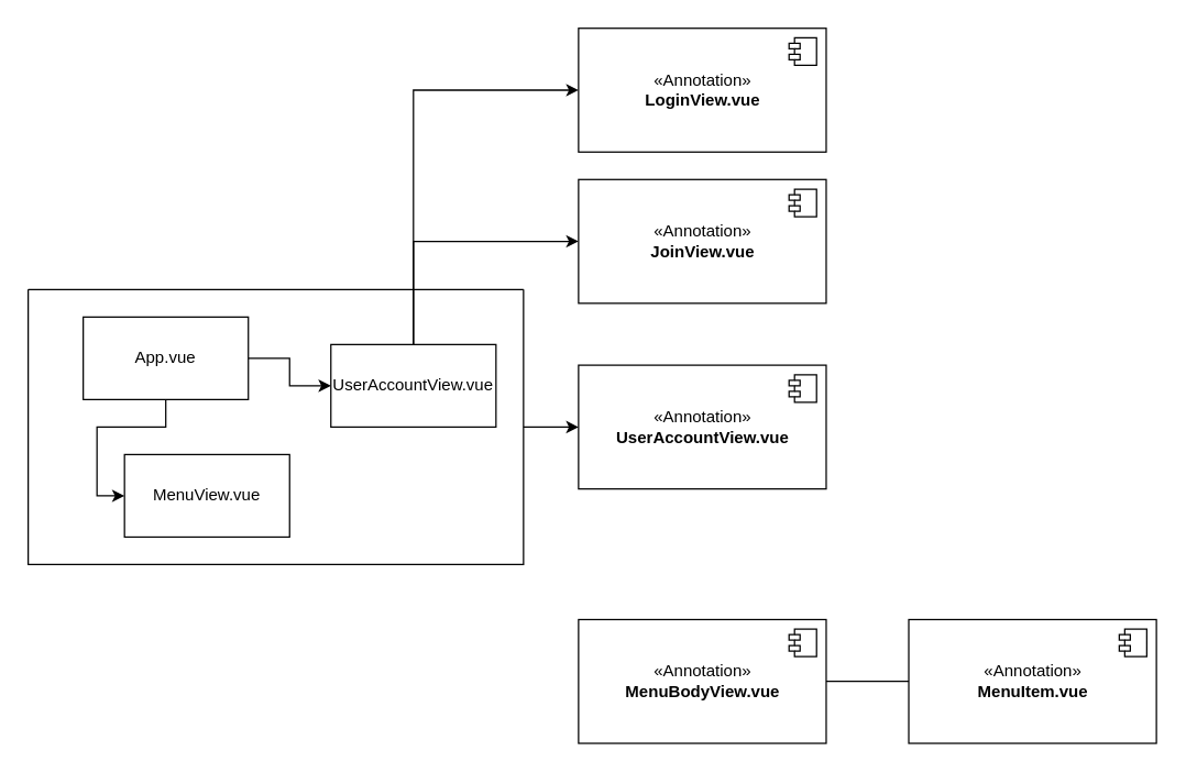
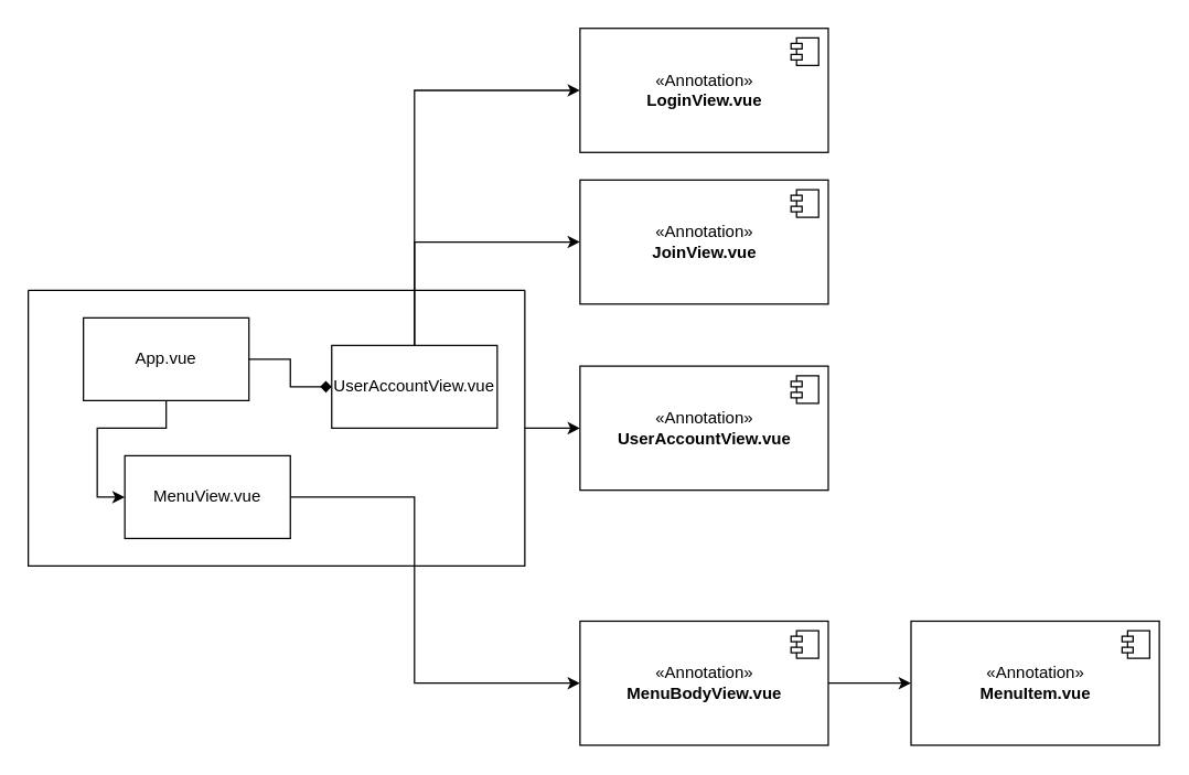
  <mxCell id="0" />
  <mxCell id="1" parent="0" />
- <mxCell id="2" style="edgeStyle=orthogonalEdgeStyle;rounded=0;orthogonalLoop=1;jettySize=auto;html=1;entryX=0;entryY=0.5;entryDx=0;entryDy=0;" edge="1" parent="1" source="4" target="7"><mxGeometry relative="1" as="geometry" /></mxCell>
+ <mxCell id="2" style="edgeStyle=orthogonalEdgeStyle;rounded=0;orthogonalLoop=1;jettySize=auto;html=1;entryX=0;entryY=0.5;entryDx=0;entryDy=0;endArrow=diamond;" edge="1" parent="1" source="4" target="7"><mxGeometry relative="1" as="geometry" /></mxCell>
  <mxCell id="3" style="edgeStyle=orthogonalEdgeStyle;rounded=0;orthogonalLoop=1;jettySize=auto;html=1;entryX=0;entryY=0.5;entryDx=0;entryDy=0;" edge="1" parent="1" source="4" target="9"><mxGeometry relative="1" as="geometry" /></mxCell>
  <mxCell id="4" value="App.vue" style="rounded=0;whiteSpace=wrap;html=1;" vertex="1" parent="1"><mxGeometry x="60" y="230" width="120" height="60" as="geometry" /></mxCell>
  <mxCell id="5" style="edgeStyle=orthogonalEdgeStyle;rounded=0;orthogonalLoop=1;jettySize=auto;html=1;entryX=0;entryY=0.5;entryDx=0;entryDy=0;" edge="1" parent="1" source="7" target="19"><mxGeometry relative="1" as="geometry"><Array as="points"><mxPoint x="300" y="65" /></Array></mxGeometry></mxCell>
  <mxCell id="6" style="edgeStyle=orthogonalEdgeStyle;rounded=0;orthogonalLoop=1;jettySize=auto;html=1;entryX=0;entryY=0.5;entryDx=0;entryDy=0;" edge="1" parent="1" source="7" target="21"><mxGeometry relative="1" as="geometry"><Array as="points"><mxPoint x="300" y="175" /></Array></mxGeometry></mxCell>
  <mxCell id="7" value="UserAccountView.vue" style="rounded=0;whiteSpace=wrap;html=1;" vertex="1" parent="1"><mxGeometry x="240" y="250" width="120" height="60" as="geometry" /></mxCell>
+ <mxCell id="8" style="edgeStyle=orthogonalEdgeStyle;rounded=0;orthogonalLoop=1;jettySize=auto;html=1;entryX=0;entryY=0.5;entryDx=0;entryDy=0;" edge="1" parent="1" source="9" target="13"><mxGeometry relative="1" as="geometry"><Array as="points"><mxPoint x="300" y="495" /></Array></mxGeometry></mxCell>
  <mxCell id="9" value="MenuView.vue" style="rounded=0;whiteSpace=wrap;html=1;" vertex="1" parent="1"><mxGeometry x="90" y="330" width="120" height="60" as="geometry" /></mxCell>
  <mxCell id="10" value="«Annotation»&lt;br&gt;&lt;b&gt;UserAccountView.vue&lt;/b&gt;" style="html=1;dropTarget=0;" vertex="1" parent="1"><mxGeometry x="420" y="265" width="180" height="90" as="geometry" /></mxCell>
  <mxCell id="11" value="" style="shape=module;jettyWidth=8;jettyHeight=4;" vertex="1" parent="10"><mxGeometry x="1" width="20" height="20" relative="1" as="geometry"><mxPoint x="-27" y="7" as="offset" /></mxGeometry></mxCell>
- <mxCell id="12" style="edgeStyle=orthogonalEdgeStyle;rounded=0;orthogonalLoop=1;jettySize=auto;html=1;entryX=0;entryY=0.5;entryDx=0;entryDy=0;endArrow=none;" edge="1" parent="1" source="13" target="17"><mxGeometry relative="1" as="geometry" /></mxCell>
+ <mxCell id="12" style="edgeStyle=orthogonalEdgeStyle;rounded=0;orthogonalLoop=1;jettySize=auto;html=1;entryX=0;entryY=0.5;entryDx=0;entryDy=0;" edge="1" parent="1" source="13" target="17"><mxGeometry relative="1" as="geometry" /></mxCell>
  <mxCell id="13" value="«Annotation»&lt;br&gt;&lt;b&gt;MenuBodyView.vue&lt;/b&gt;" style="html=1;dropTarget=0;" vertex="1" parent="1"><mxGeometry x="420" y="450" width="180" height="90" as="geometry" /></mxCell>
  <mxCell id="14" value="" style="shape=module;jettyWidth=8;jettyHeight=4;" vertex="1" parent="13"><mxGeometry x="1" width="20" height="20" relative="1" as="geometry"><mxPoint x="-27" y="7" as="offset" /></mxGeometry></mxCell>
  <mxCell id="15" value="" style="edgeStyle=orthogonalEdgeStyle;rounded=0;orthogonalLoop=1;jettySize=auto;html=1;" edge="1" parent="1" source="16" target="10"><mxGeometry relative="1" as="geometry" /></mxCell>
  <mxCell id="16" value="" style="swimlane;startSize=0;" vertex="1" parent="1"><mxGeometry x="20" y="210" width="360" height="200" as="geometry" /></mxCell>
  <mxCell id="17" value="«Annotation»&lt;br&gt;&lt;b&gt;MenuItem.vue&lt;/b&gt;" style="html=1;dropTarget=0;" vertex="1" parent="1"><mxGeometry x="660" y="450" width="180" height="90" as="geometry" /></mxCell>
  <mxCell id="18" value="" style="shape=module;jettyWidth=8;jettyHeight=4;" vertex="1" parent="17"><mxGeometry x="1" width="20" height="20" relative="1" as="geometry"><mxPoint x="-27" y="7" as="offset" /></mxGeometry></mxCell>
  <mxCell id="19" value="«Annotation»&lt;br&gt;&lt;b&gt;LoginView.vue&lt;/b&gt;" style="html=1;dropTarget=0;" vertex="1" parent="1"><mxGeometry x="420" y="20" width="180" height="90" as="geometry" /></mxCell>
  <mxCell id="20" value="" style="shape=module;jettyWidth=8;jettyHeight=4;" vertex="1" parent="19"><mxGeometry x="1" width="20" height="20" relative="1" as="geometry"><mxPoint x="-27" y="7" as="offset" /></mxGeometry></mxCell>
  <mxCell id="21" value="«Annotation»&lt;br&gt;&lt;b&gt;JoinView.vue&lt;/b&gt;" style="html=1;dropTarget=0;" vertex="1" parent="1"><mxGeometry x="420" y="130" width="180" height="90" as="geometry" /></mxCell>
  <mxCell id="22" value="" style="shape=module;jettyWidth=8;jettyHeight=4;" vertex="1" parent="21"><mxGeometry x="1" width="20" height="20" relative="1" as="geometry"><mxPoint x="-27" y="7" as="offset" /></mxGeometry></mxCell>
